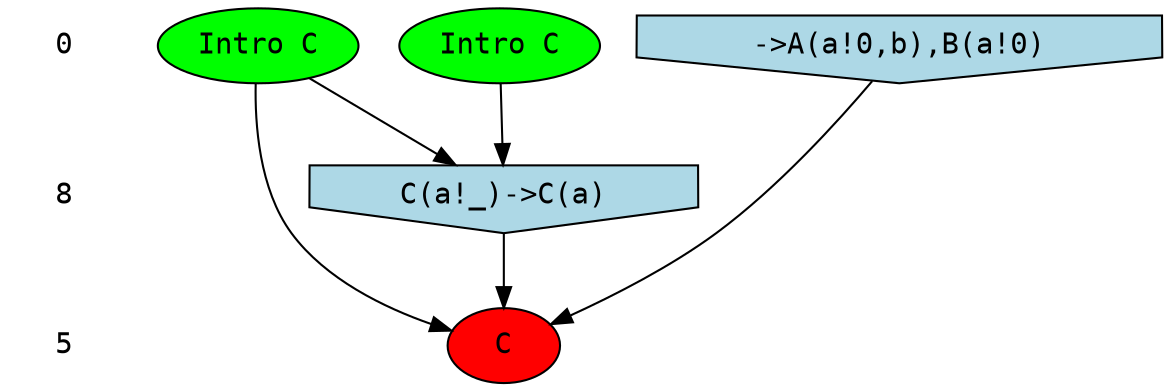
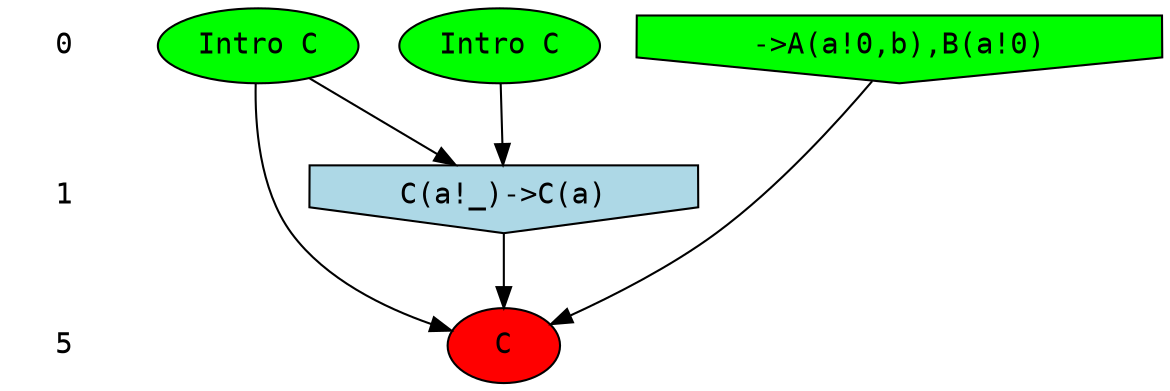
  digraph {
    fontname="DejaVu Sans Mono"
    ranksep=.5
    node [fontname="DejaVu Sans Mono" style=filled]
    edge [fontname="DejaVu Sans Mono"]
    0 [shape=plaintext style=""]
    n2 [fillcolor=green label="Intro C"]
    n3 [fillcolor=green label="Intro C"]
-   n4 [fillcolor=lightblue label="->A(a!0,b),B(a!0)" shape=invhouse]
-   1 [shape=plaintext label=8 style=""]
+   n4 [fillcolor=green label="->A(a!0,b),B(a!0)" shape=invhouse]
+   1 [shape=plaintext style=""]
    n6 [fillcolor=lightblue label="C(a!_)->C(a)" shape=invhouse]
    n7 [label=5 shape=plaintext style=""]
    n8 [fillcolor=red label=C]
    subgraph sub_1 {
      rank=same
      0
      n2
      n3
      n4
    }
    subgraph sub_2 {
      rank=same
      1
      n6
    }
    subgraph sub_3 {
      rank=same
      n7
      n8
    }
    0 -> 1 [style=invis]
    n2 -> n6
    n2 -> n8
    n3 -> n6
    n4 -> n8
    1 -> n7 [style=invis]
    n6 -> n8
  }
